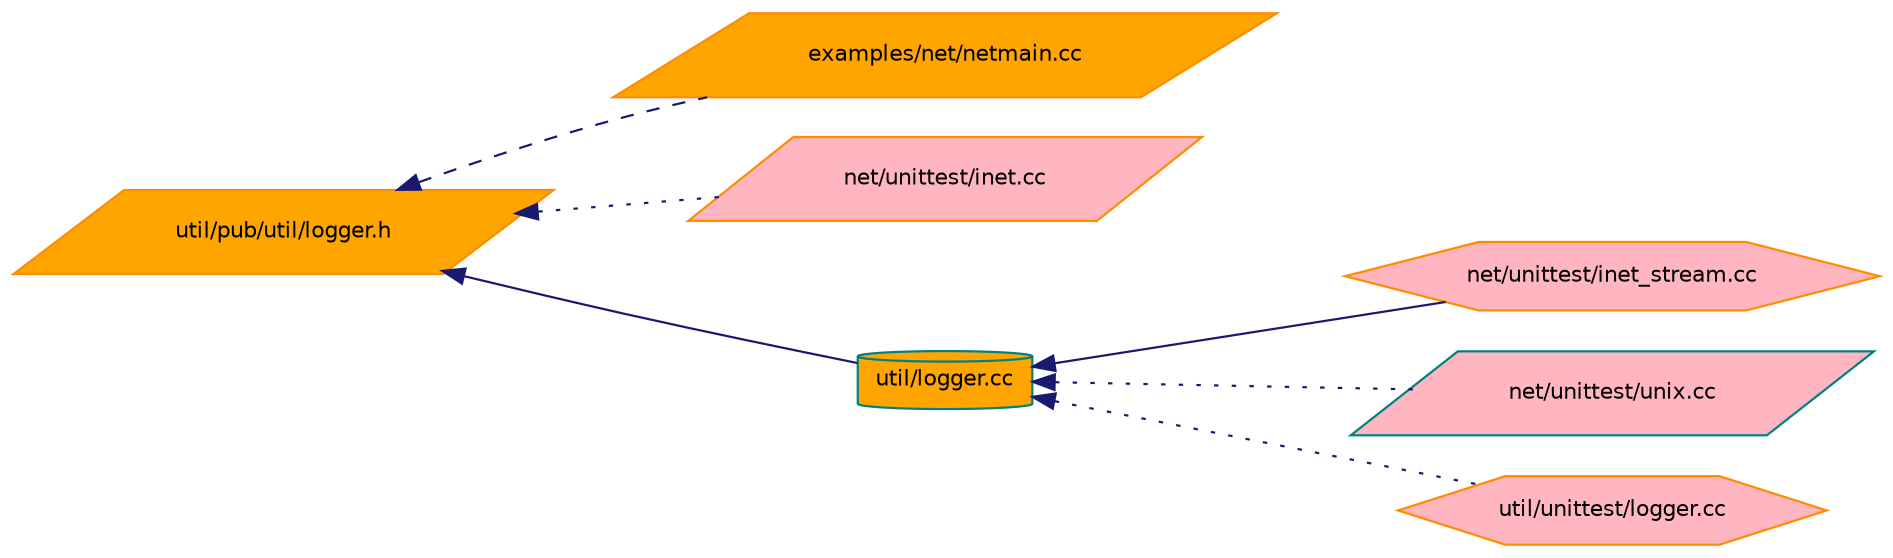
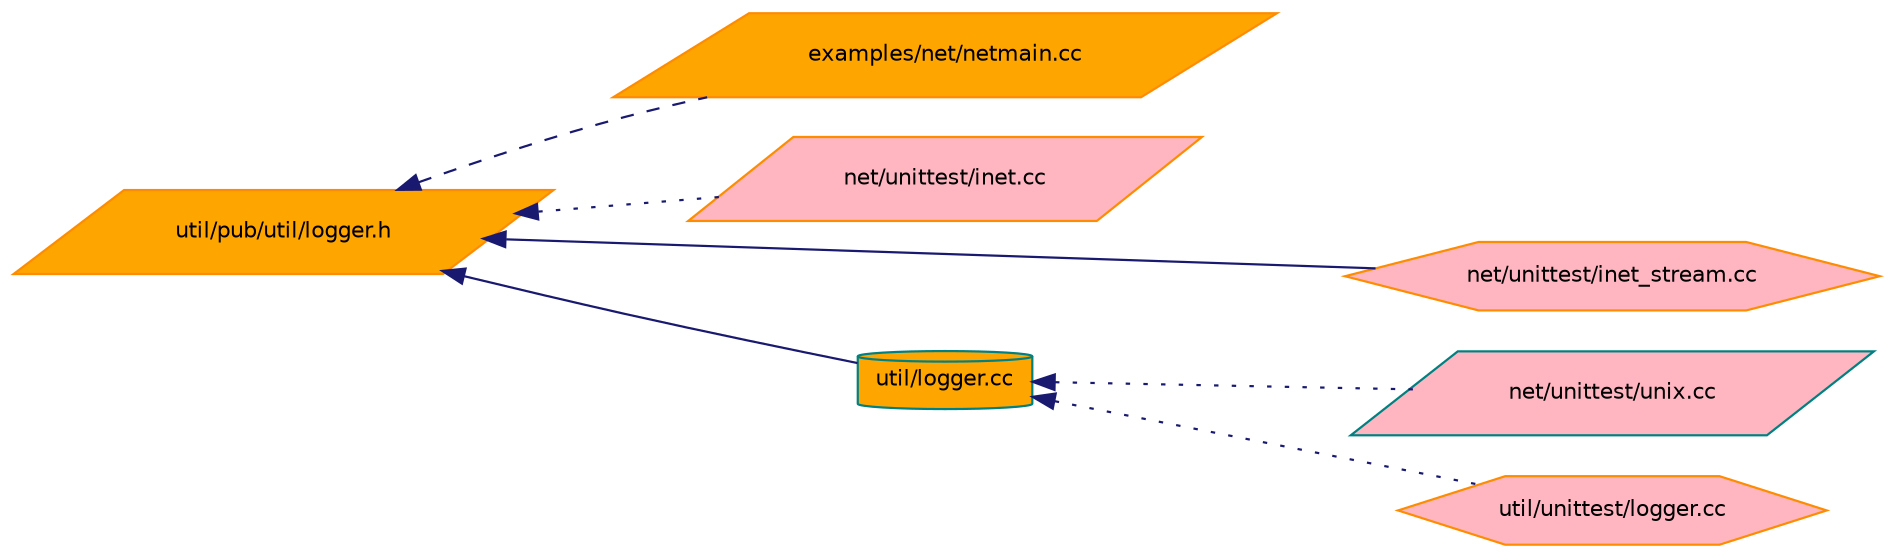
  digraph {
    rankdir=LR
    node [color=darkorange fillcolor=lightpink fontname=Helvetica fontsize=10 shape=parallelogram style=filled]
    edge [color=midnightblue dir=back fontname=Helvetica fontsize=10 labelfontname=Helvetica labelfontsize=10 style=dotted]
    n1 [fillcolor=orange fontcolor=black height=0.2 label="util/pub/util/logger.h" width=0.4]
    n2 [fillcolor=orange height=0.2 label="examples/net/netmain.cc" width=0.4]
    n3 [height=0.2 label="net/unittest/inet.cc" width=0.4]
    n4 [height=0.2 label="net/unittest/inet_stream.cc" shape=hexagon width=0.4]
    n5 [color=teal fillcolor=orange height=0.2 label="util/logger.cc" shape=cylinder width=0.4]
    n6 [color=teal height=0.2 label="net/unittest/unix.cc" width=0.4]
    n7 [height=0.2 label="util/unittest/logger.cc" shape=hexagon width=0.4]
    n1 -> n2 [style=dashed]
    n1 -> n3
-   n5 -> n4 [style=solid]
+   n1 -> n4 [style=solid]
    n1 -> n5 [style=solid]
    n5 -> n6
    n5 -> n7
  }
